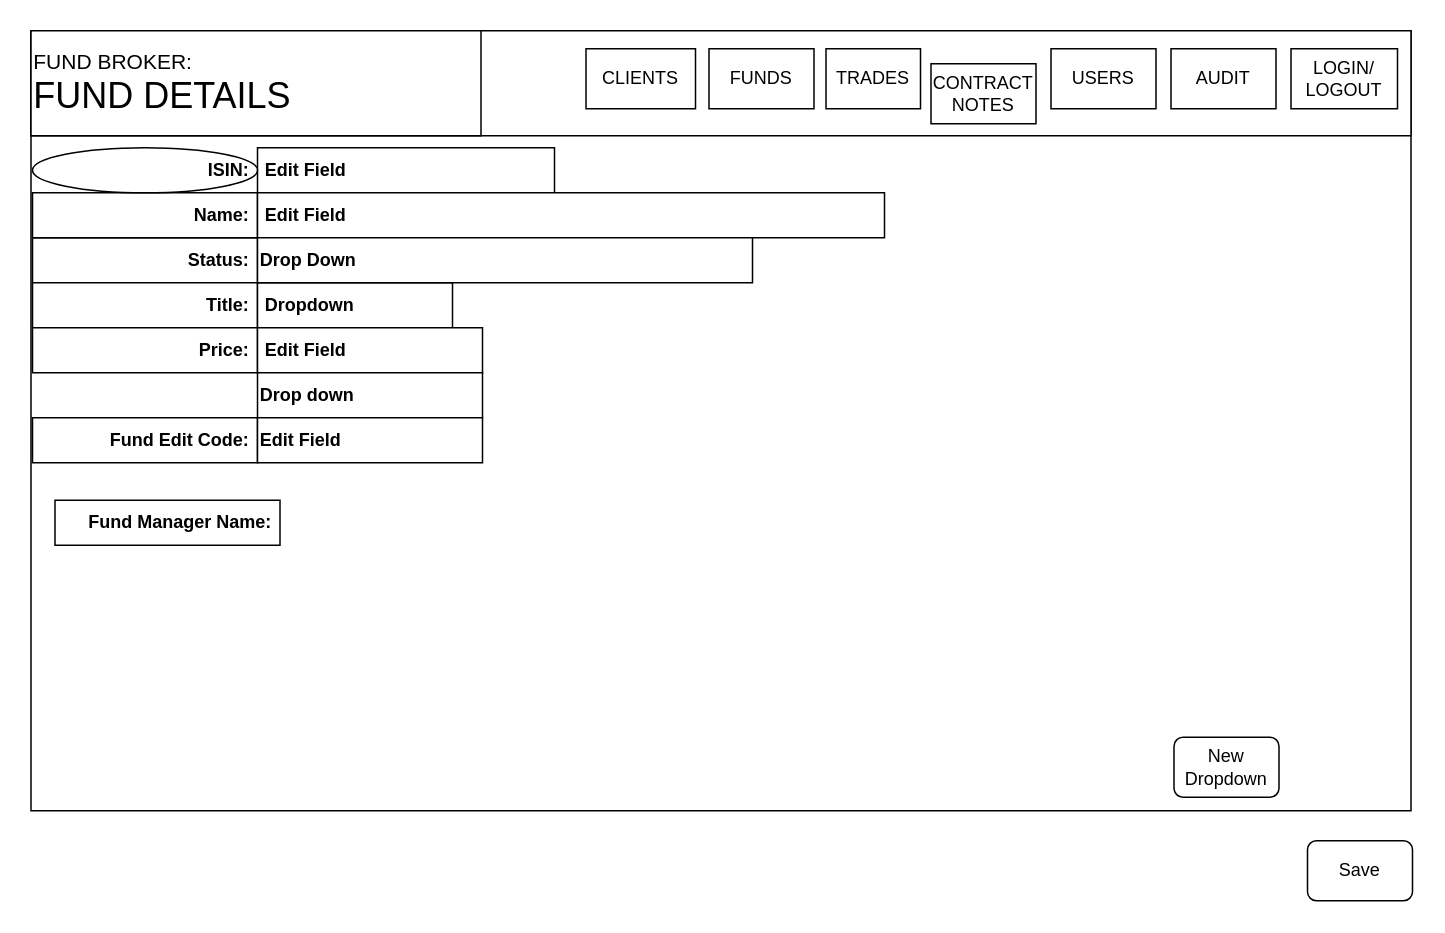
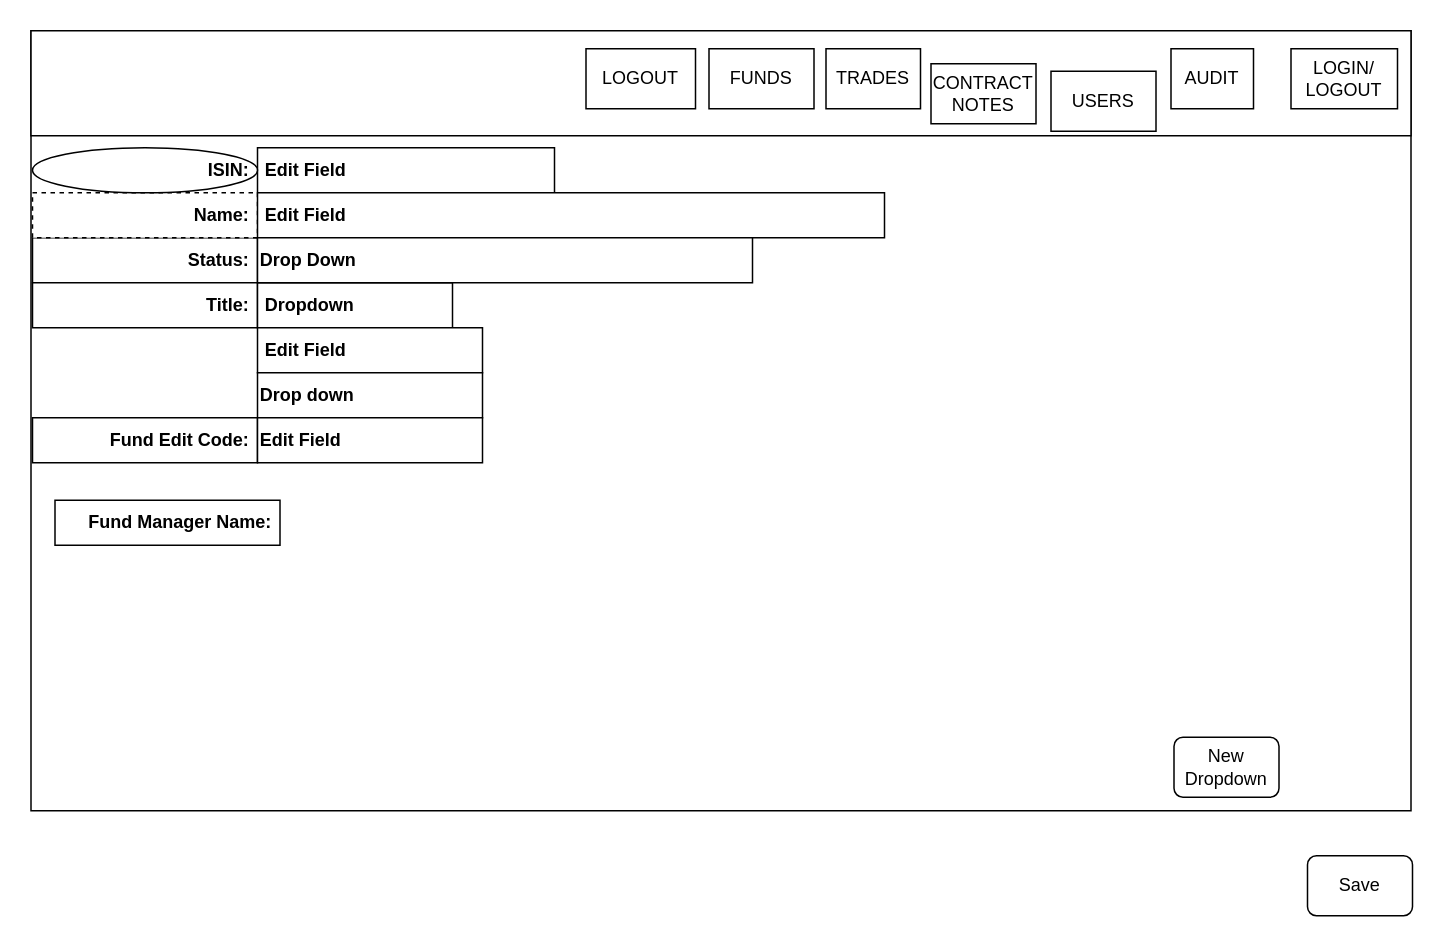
  <mxCell id="0" />
  <mxCell id="1" parent="0" />
  <mxCell id="2" value="&lt;span style=&quot;color: rgba(0, 0, 0, 0); font-family: monospace; font-size: 0px; text-align: start; text-wrap: nowrap;&quot;&gt;%3CmxGraphModel%3E%3Croot%3E%3CmxCell%20id%3D%220%22%2F%3E%3CmxCell%20id%3D%221%22%20parent%3D%220%22%2F%3E%3CmxCell%20id%3D%222%22%20value%3D%22Edit%20Field%22%20style%3D%22rounded%3D0%3BwhiteSpace%3Dwrap%3Bhtml%3D1%3Balign%3Dleft%3B%22%20vertex%3D%221%22%20parent%3D%221%22%3E%3CmxGeometry%20x%3D%22280%22%20y%3D%22210%22%20width%3D%22390%22%20height%3D%2230%22%20as%3D%22geometry%22%2F%3E%3C%2FmxCell%3E%3C%2Froot%3E%3C%2FmxGraphModel%3E&lt;/span&gt;" style="rounded=0;whiteSpace=wrap;html=1;" parent="1" vertex="1"><mxGeometry x="20" y="20" width="920" height="520" as="geometry" /></mxCell>
  <mxCell id="3" value="" style="rounded=0;whiteSpace=wrap;html=1;align=left;" parent="1" vertex="1"><mxGeometry x="20" y="20" width="920" height="70" as="geometry" /></mxCell>
  <mxCell id="4" value="LOGIN/&lt;div&gt;LOGOUT&lt;/div&gt;" style="rounded=0;whiteSpace=wrap;html=1;" parent="1" vertex="1"><mxGeometry x="860" y="32" width="71" height="40" as="geometry" /></mxCell>
- <mxCell id="5" value="CLIENTS" style="rounded=0;whiteSpace=wrap;html=1;" parent="1" vertex="1"><mxGeometry x="390" y="32" width="73" height="40" as="geometry" /></mxCell>
+ <mxCell id="5" value="LOGOUT" style="rounded=0;whiteSpace=wrap;html=1;" parent="1" vertex="1"><mxGeometry x="390" y="32" width="73" height="40" as="geometry" /></mxCell>
  <mxCell id="6" value="FUNDS" style="rounded=0;whiteSpace=wrap;html=1;" parent="1" vertex="1"><mxGeometry x="472" y="32" width="70" height="40" as="geometry" /></mxCell>
  <mxCell id="7" value="TRADES" style="rounded=0;whiteSpace=wrap;html=1;" parent="1" vertex="1"><mxGeometry x="550" y="32" width="63" height="40" as="geometry" /></mxCell>
  <mxCell id="8" value="CONTRACT&lt;div&gt;NOTES&lt;/div&gt;" style="rounded=0;whiteSpace=wrap;html=1;" parent="1" vertex="1"><mxGeometry x="620" y="42" width="70" height="40" as="geometry" /></mxCell>
- <mxCell id="9" value="&lt;font style=&quot;font-size: 14px;&quot;&gt;FUND BROKER:&lt;/font&gt;&lt;div&gt;&lt;span style=&quot;font-size: 24px; background-color: initial;&quot;&gt;FUND DETAILS&lt;/span&gt;&lt;/div&gt;" style="rounded=0;whiteSpace=wrap;html=1;align=left;" parent="1" vertex="1"><mxGeometry x="20" y="20" width="300" height="70" as="geometry" /></mxCell>
  <mxCell id="10" value="&lt;div style=&quot;&quot;&gt;&lt;b&gt;&amp;nbsp;Edit Field&lt;/b&gt;&lt;/div&gt;" style="rounded=0;whiteSpace=wrap;html=1;align=left;" parent="1" vertex="1"><mxGeometry x="171" y="98" width="198" height="30" as="geometry" /></mxCell>
  <mxCell id="11" value="&lt;b&gt;Status:&amp;nbsp;&lt;/b&gt;" style="rounded=0;whiteSpace=wrap;html=1;align=right;" parent="1" vertex="1"><mxGeometry x="21" y="158" width="150" height="30" as="geometry" /></mxCell>
- <mxCell id="12" value="&lt;b&gt;Name:&amp;nbsp;&lt;/b&gt;" style="rounded=0;whiteSpace=wrap;html=1;align=right;" parent="1" vertex="1"><mxGeometry x="21" y="128" width="150" height="30" as="geometry" /></mxCell>
+ <mxCell id="12" value="&lt;b&gt;Name:&amp;nbsp;&lt;/b&gt;" style="rounded=0;whiteSpace=wrap;html=1;align=right;dashed=1;" parent="1" vertex="1"><mxGeometry x="21" y="128" width="150" height="30" as="geometry" /></mxCell>
  <mxCell id="13" value="&lt;b&gt;Title:&amp;nbsp;&lt;/b&gt;" style="rounded=0;whiteSpace=wrap;html=1;align=right;" parent="1" vertex="1"><mxGeometry x="21" y="188" width="150" height="30" as="geometry" /></mxCell>
- <mxCell id="14" value="&lt;div style=&quot;&quot;&gt;&lt;b&gt;Price:&amp;nbsp;&lt;/b&gt;&lt;/div&gt;" style="rounded=0;whiteSpace=wrap;html=1;align=right;" parent="1" vertex="1"><mxGeometry x="21" y="218" width="150" height="30" as="geometry" /></mxCell>
  <mxCell id="15" value="&lt;b&gt;Fund Manager Name:&amp;nbsp;&lt;/b&gt;" style="rounded=0;whiteSpace=wrap;html=1;align=right;" parent="1" vertex="1"><mxGeometry x="36" y="333" width="150" height="30" as="geometry" /></mxCell>
  <mxCell id="16" value="&lt;div style=&quot;&quot;&gt;&lt;b&gt;ISIN:&amp;nbsp;&lt;/b&gt;&lt;/div&gt;" style="ellipse;whiteSpace=wrap;html=1;align=right;" parent="1" vertex="1"><mxGeometry x="21" y="98" width="150" height="30" as="geometry" /></mxCell>
  <mxCell id="17" value="&lt;div style=&quot;&quot;&gt;&lt;b&gt;&amp;nbsp;Edit Field&lt;/b&gt;&lt;/div&gt;" style="rounded=0;whiteSpace=wrap;html=1;align=left;" parent="1" vertex="1"><mxGeometry x="171" y="128" width="418" height="30" as="geometry" /></mxCell>
  <mxCell id="18" value="&lt;div style=&quot;&quot;&gt;&lt;b&gt;&amp;nbsp;Dropdown&lt;/b&gt;&lt;/div&gt;" style="rounded=0;whiteSpace=wrap;html=1;align=left;" parent="1" vertex="1"><mxGeometry x="171" y="188" width="130" height="30" as="geometry" /></mxCell>
  <mxCell id="19" value="&lt;div style=&quot;&quot;&gt;&lt;b&gt;Drop Down&lt;/b&gt;&lt;/div&gt;" style="rounded=0;whiteSpace=wrap;html=1;align=left;" parent="1" vertex="1"><mxGeometry x="171" y="158" width="330" height="30" as="geometry" /></mxCell>
  <mxCell id="20" value="&lt;div style=&quot;&quot;&gt;&lt;b&gt;&amp;nbsp;Edit Field&lt;/b&gt;&lt;/div&gt;" style="rounded=0;whiteSpace=wrap;html=1;align=left;" parent="1" vertex="1"><mxGeometry x="171" y="218" width="150" height="30" as="geometry" /></mxCell>
  <mxCell id="21" value="&lt;div style=&quot;&quot;&gt;&lt;b&gt;Drop down&lt;/b&gt;&lt;/div&gt;" style="rounded=0;whiteSpace=wrap;html=1;align=left;" parent="1" vertex="1"><mxGeometry x="171" y="248" width="150" height="30" as="geometry" /></mxCell>
- <mxCell id="22" value="USERS" style="rounded=0;whiteSpace=wrap;html=1;" parent="1" vertex="1"><mxGeometry x="700" y="32" width="70" height="40" as="geometry" /></mxCell>
- <mxCell id="23" value="AUDIT" style="rounded=0;whiteSpace=wrap;html=1;" parent="1" vertex="1"><mxGeometry x="780" y="32" width="70" height="40" as="geometry" /></mxCell>
+ <mxCell id="22" value="USERS" style="rounded=0;whiteSpace=wrap;html=1;" parent="1" vertex="1"><mxGeometry x="700" y="47" width="70" height="40" as="geometry" /></mxCell>
+ <mxCell id="23" value="AUDIT" style="rounded=0;whiteSpace=wrap;html=1;" parent="1" vertex="1"><mxGeometry x="780" y="32" width="55" height="40" as="geometry" /></mxCell>
  <mxCell id="24" value="&lt;div&gt;New&lt;/div&gt;&lt;div&gt;Dropdown&lt;/div&gt;" style="rounded=1;whiteSpace=wrap;html=1;" parent="1" vertex="1"><mxGeometry x="782" y="491" width="70" height="40" as="geometry" /></mxCell>
  <mxCell id="25" value="&lt;b&gt;Fund Edit Code:&amp;nbsp;&lt;/b&gt;" style="rounded=0;whiteSpace=wrap;html=1;align=right;" parent="1" vertex="1"><mxGeometry x="21" y="278" width="150" height="30" as="geometry" /></mxCell>
  <mxCell id="26" value="&lt;div style=&quot;&quot;&gt;&lt;b&gt;Edit Field&lt;/b&gt;&lt;/div&gt;" style="rounded=0;whiteSpace=wrap;html=1;align=left;" parent="1" vertex="1"><mxGeometry x="171" y="278" width="150" height="30" as="geometry" /></mxCell>
- <mxCell id="27" value="Save" style="rounded=1;whiteSpace=wrap;html=1;" vertex="1" parent="1"><mxGeometry x="871" y="560" width="70" height="40" as="geometry" /></mxCell>
+ <mxCell id="27" value="Save" style="rounded=1;whiteSpace=wrap;html=1;" vertex="1" parent="1"><mxGeometry x="871" y="570" width="70" height="40" as="geometry" /></mxCell>
